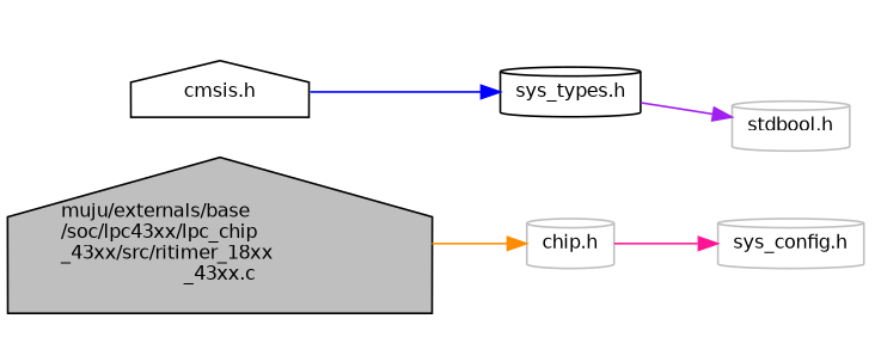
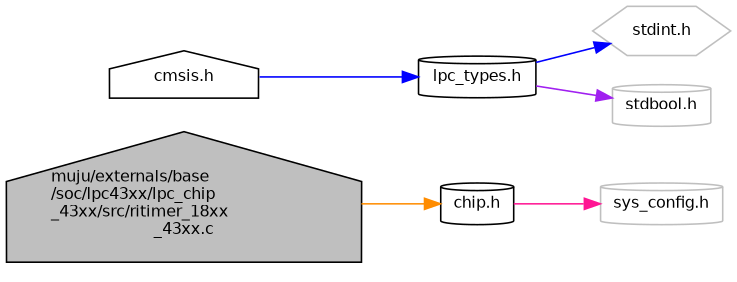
  digraph {
    rankdir=LR
    node [color=black fillcolor=white fontname=Helvetica fontsize=10 shape=cylinder style=filled]
    edge [color=blue fontname=Helvetica fontsize=10 labelfontname=Helvetica labelfontsize=10 style=solid]
    n1 [fillcolor=grey75 fontcolor=black height=0.2 label="muju/externals/base\l/soc/lpc43xx/lpc_chip\l_43xx/src/ritimer_18xx\l_43xx.c" shape=house width=0.4]
-   n2 [color=grey75 height=0.2 label="chip.h" width=0.4]
+   n2 [height=0.2 label="chip.h" width=0.4]
    n3 [color=grey75 height=0.2 label="sys_config.h" width=0.4]
    n4 [height=0.2 label="cmsis.h" shape=house width=0.4]
-   n5 [height=0.2 label="sys_types.h" width=0.4]
+   n5 [height=0.2 label="lpc_types.h" width=0.4]
+   n6 [color=grey75 height=0.2 label="stdint.h" shape=hexagon width=0.4]
    n7 [color=grey75 height=0.2 label="stdbool.h" width=0.4]
    n1 -> n2 [color=darkorange]
    n2 -> n3 [color=deeppink]
    n4 -> n5
+   n5 -> n6
    n5 -> n7 [color=purple]
  }
